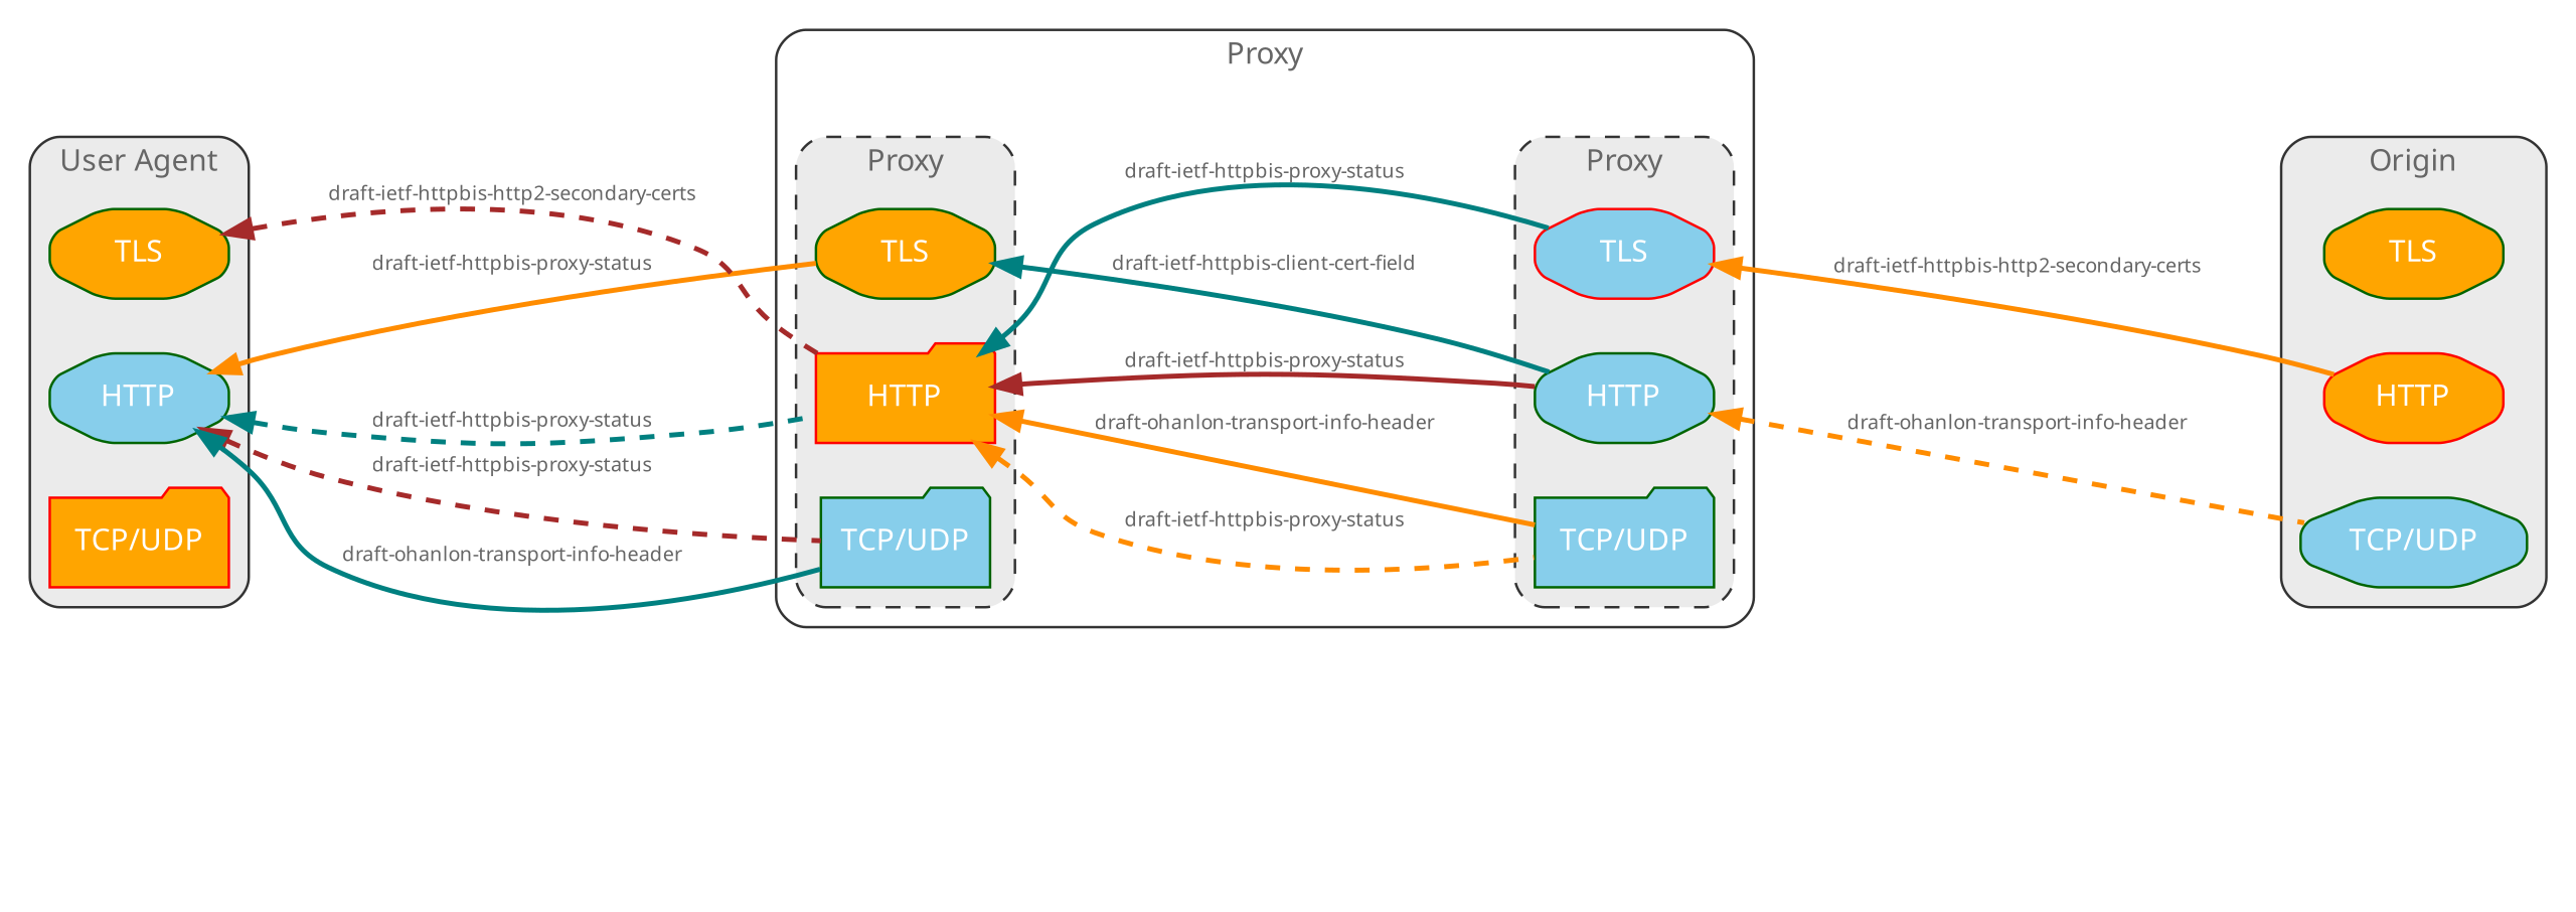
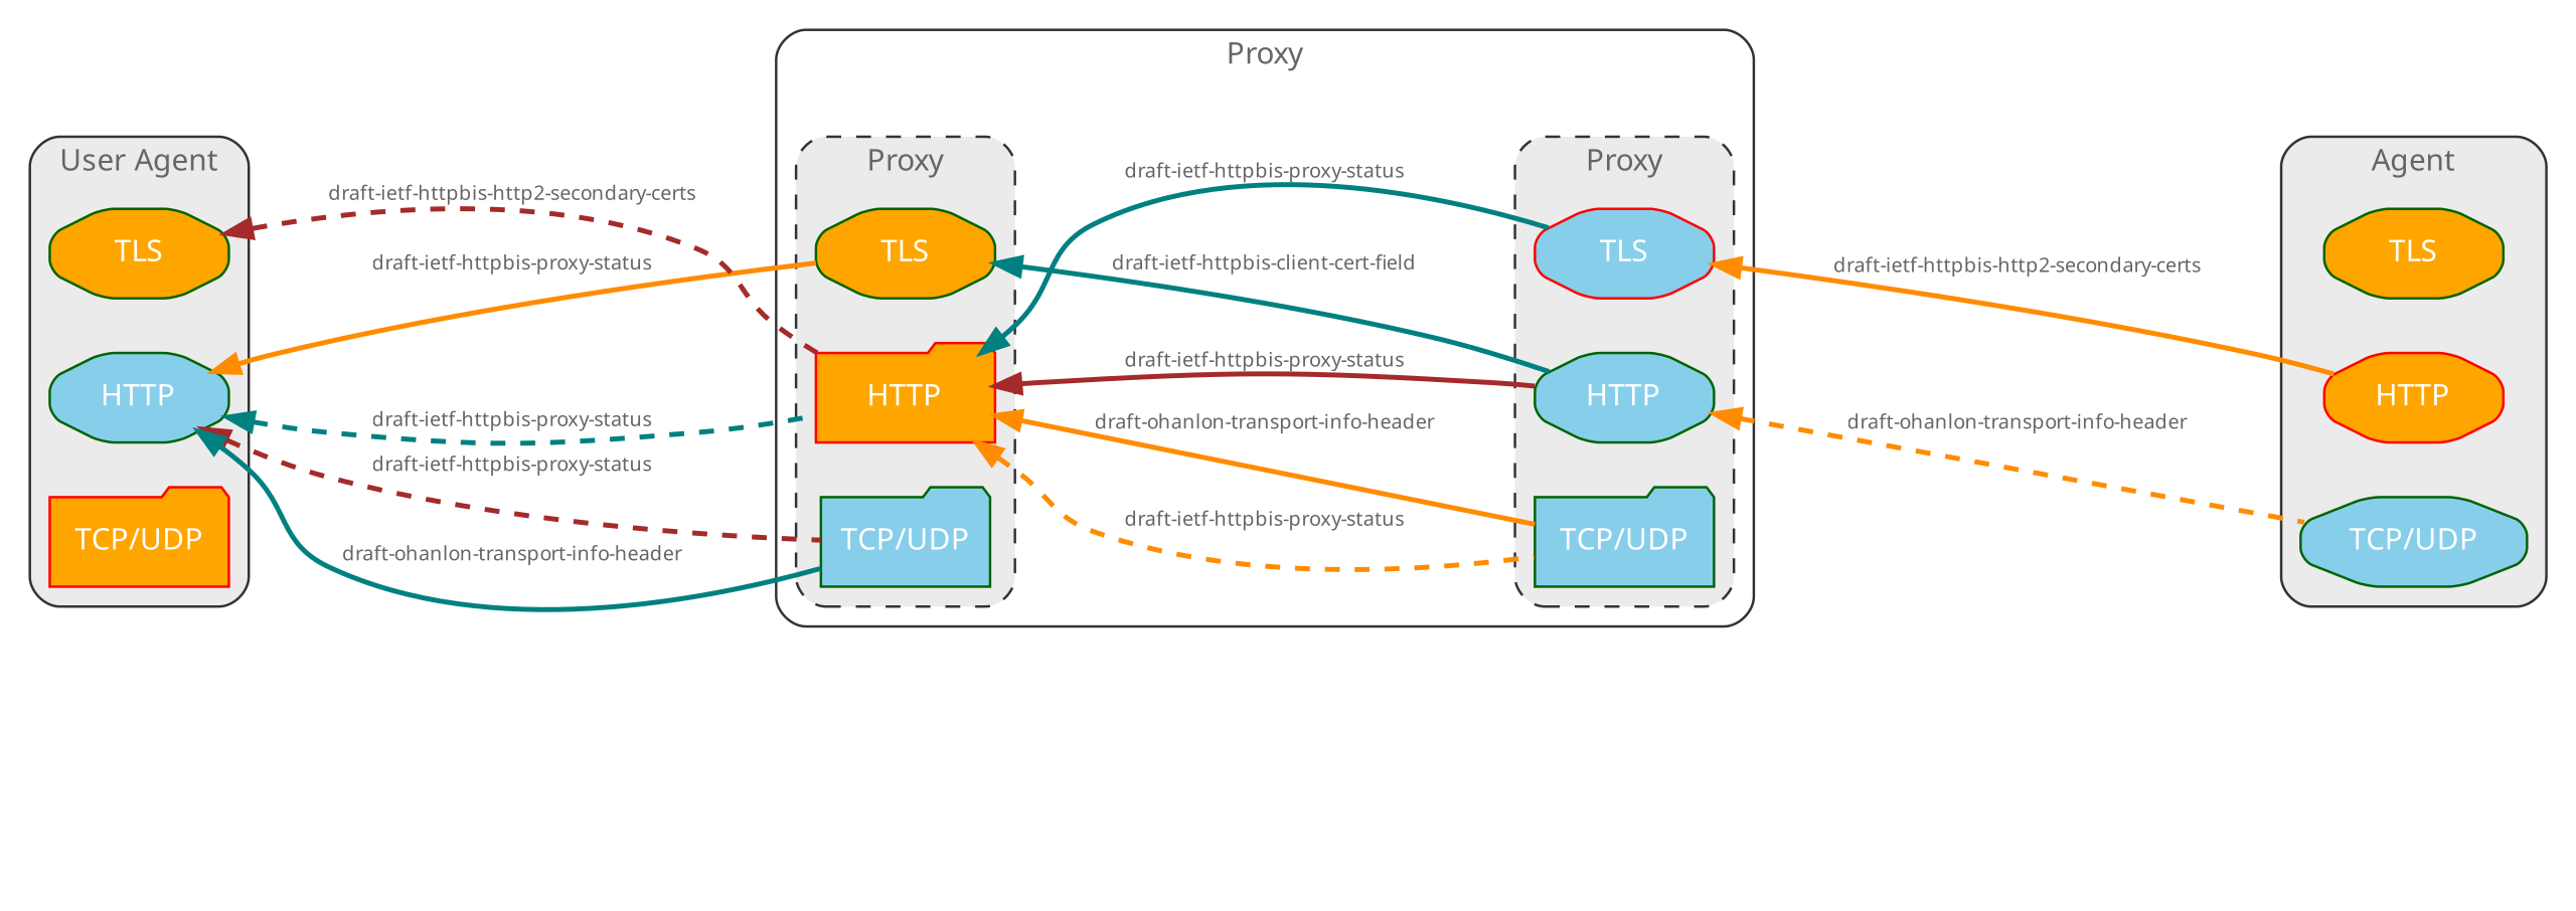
  digraph {
    color="#333333"
    compound=true
    fillcolor="#ffffff"
    fontcolor="#666666"
    fontname="sans-serif"
    fontsize=12
    nodesep=0.3
    rankdir=LR
    ranksep=0.3
    style="rounded,filled"
    node [color=darkgreen fillcolor=skyblue fontcolor="#ffffff" fontname="sans-serif" fontsize=12 shape=octagon style="rounded,filled"]
    edge [color=transparent fontcolor="#666666" fontname="sans-serif" fontsize=8 minlen=3 penwidth=2 style=dotted weight=-1]
    n1 [height=0.5 label=HTTP width=1]
    n2 [fillcolor=orange height=0.5 label=TLS width=1]
    n3 [color=red fillcolor=orange height=0.5 label="TCP/UDP" shape=folder width=1]
    n4 [color=red height=0.5 label=HTTP shape=folder width=1 fillcolor=orange]
    n5 [height=0.5 label=TLS width=1 fillcolor=orange]
    n6 [height=0.5 label="TCP/UDP" shape=folder width=0.01]
    n7 [height=0.5 label=HTTP width=1]
    n8 [color=red height=0.5 label=TLS width=1]
    n9 [height=0.5 label="TCP/UDP" shape=folder width=1]
    n10 [color=red fillcolor=orange height=0.5 label=HTTP width=1]
    n11 [fillcolor=orange height=0.5 label=TLS width=1]
    n12 [height=0.5 label="TCP/UDP" width=1]
    subgraph cluster_1 {
      fillcolor="#ebebeb"
      label="User Agent"
      n1
      n2
      n3
    }
    subgraph cluster_2 {
      label=Proxy
      style="filled,rounded"
      subgraph cluster_3 {
        fillcolor="#ebebeb"
        style="dashed,rounded,filled"
        n4
        n5
        n6
      }
      subgraph cluster_4 {
        fillcolor="#ebebeb"
        style="dashed,rounded,filled"
        n7
        n8
        n9
      }
    }
    subgraph cluster_5 {
      fillcolor="#ebebeb"
-     label=Origin
+     label=Agent
      n10
      n11
      n12
    }
    n1 -> n4 [arrowhead=none weight=10]
    n1 -> n4 [color=teal dir=back label="draft-ietf-httpbis-proxy-status" style=dashed]
    n1 -> n5 [color=darkorange dir=back label="draft-ietf-httpbis-proxy-status" style=bold]
    n1 -> n6 [color=brown dir=back label="draft-ietf-httpbis-proxy-status" style=dashed]
    n1 -> n6 [color=teal dir=back label="draft-ohanlon-transport-info-header" style=bold]
    n2 -> n5 [arrowhead=none weight=10]
    n3 -> n6 [arrowhead=none weight=10]
    n4 -> n2 [color=brown label="draft-ietf-httpbis-http2-secondary-certs" style=dashed]
    n4 -> n7 [arrowhead=none weight=10]
    n4 -> n7 [color=brown dir=back label="draft-ietf-httpbis-proxy-status" style=bold]
    n4 -> n8 [color=teal dir=back label="draft-ietf-httpbis-proxy-status" style=bold]
    n4 -> n9 [color=darkorange dir=back label="draft-ietf-httpbis-proxy-status" style=dashed]
    n4 -> n9 [color=darkorange dir=back label="draft-ohanlon-transport-info-header" weight=0 style=bold]
    n5 -> n7 [color=teal dir=back label="draft-ietf-httpbis-client-cert-field" style=bold]
    n5 -> n8 [arrowhead=none weight=10]
    n6 -> n9 [arrowhead=none weight=10]
    n7 -> n5 [style="" weight=""]
    n7 -> n10 [arrowhead=none weight=10]
    n7 -> n12 [color=darkorange dir=back label="draft-ohanlon-transport-info-header" style=dashed]
    n8 -> n10 [color=darkorange dir=back label="draft-ietf-httpbis-http2-secondary-certs" style=bold]
    n8 -> n11 [arrowhead=none weight=10]
    n9 -> n12 [arrowhead=none weight=10]
  }
